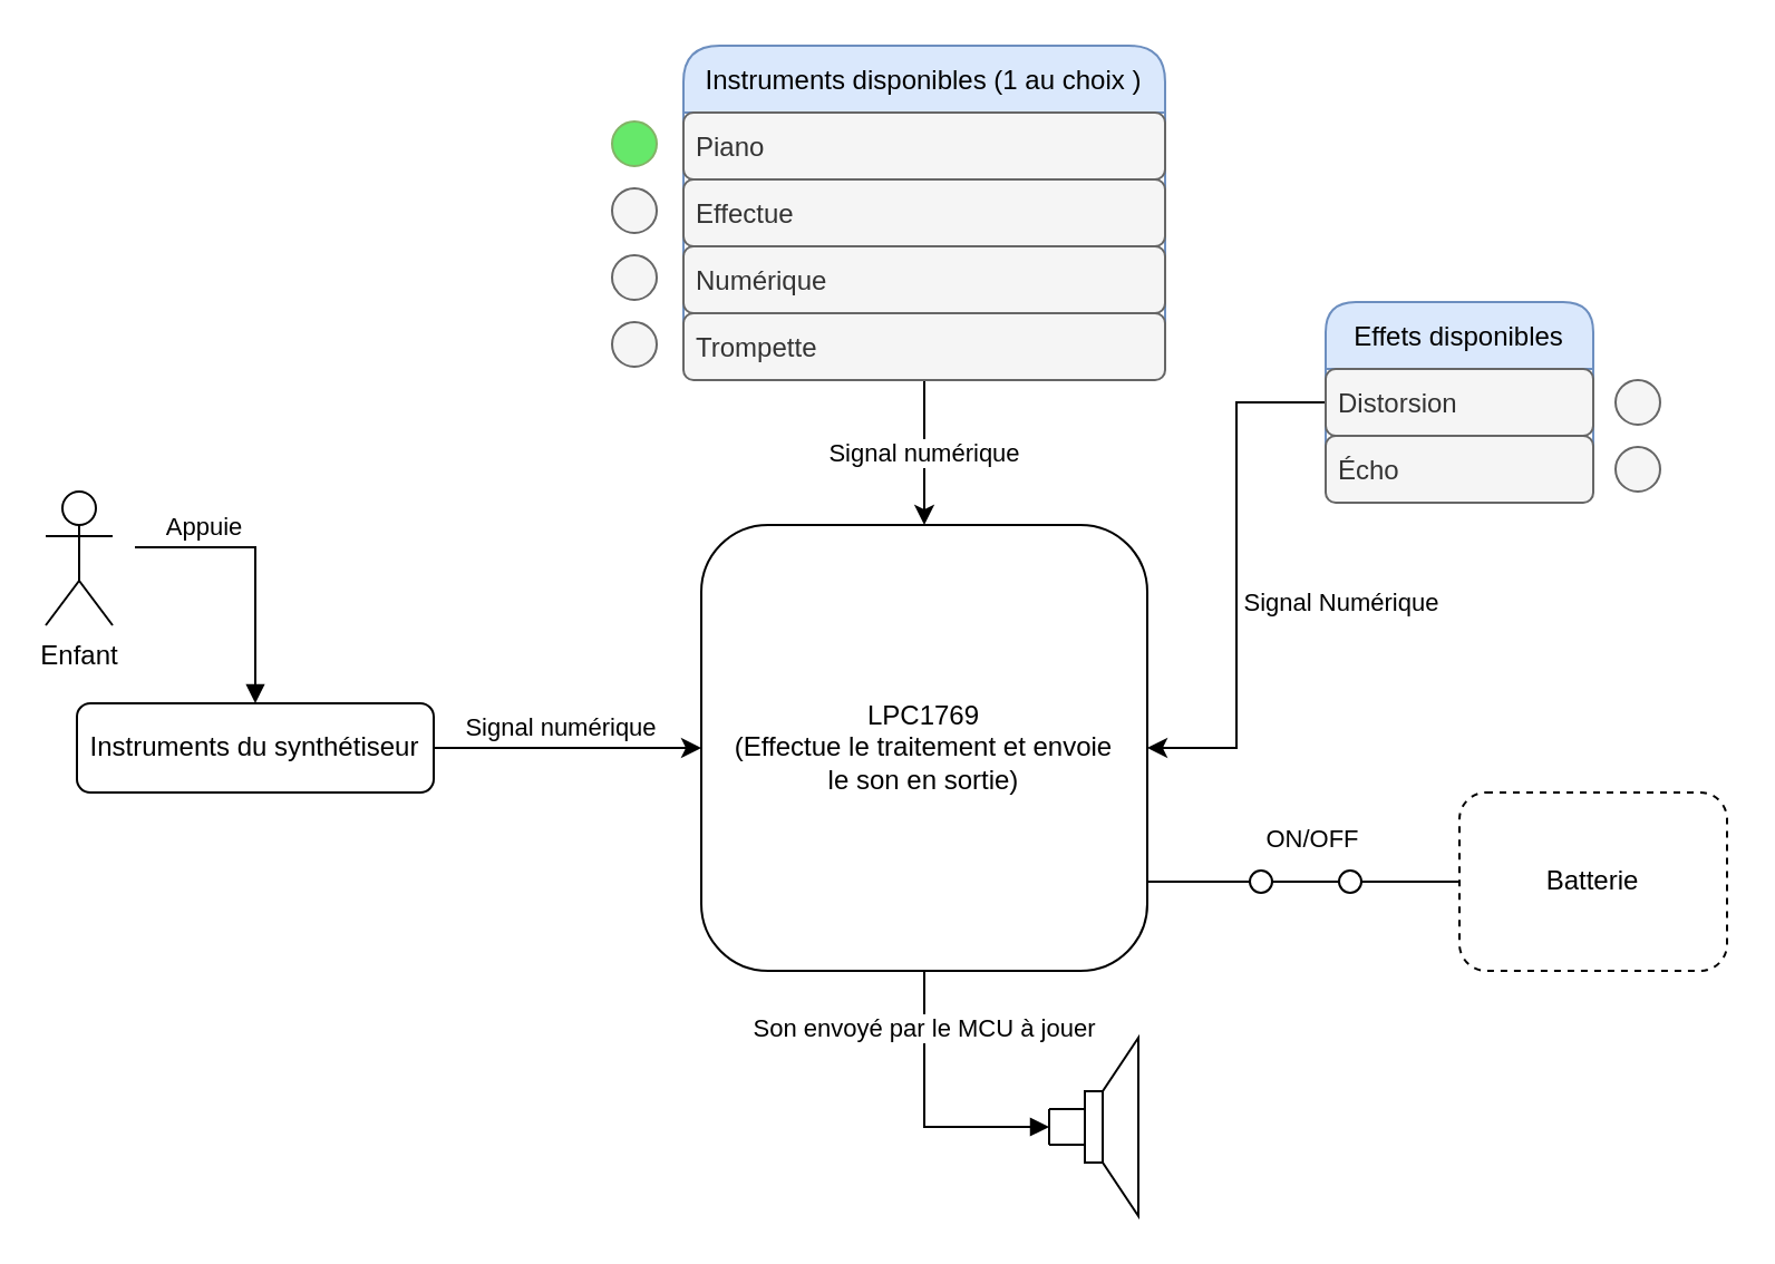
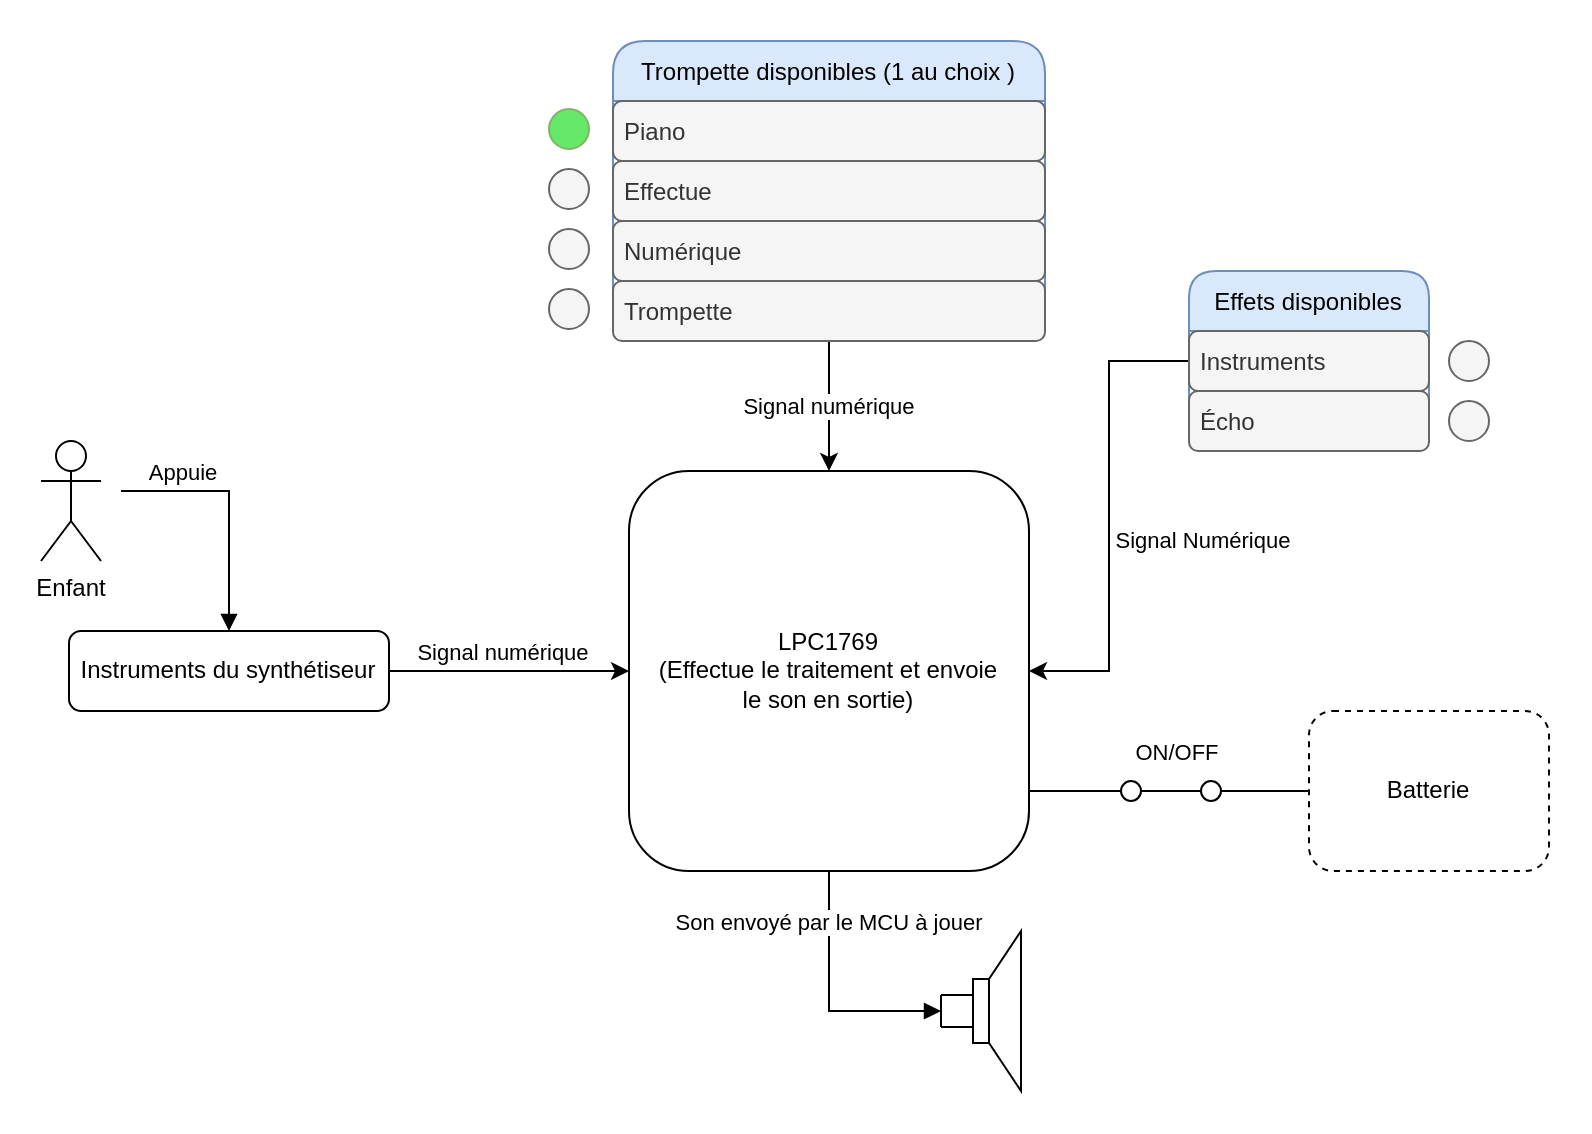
  <mxCell id="0" />
  <mxCell id="1" parent="0" />
  <mxCell id="2" style="edgeStyle=orthogonalEdgeStyle;rounded=0;orthogonalLoop=1;jettySize=auto;html=1;" edge="1" parent="1" source="4" target="7"><mxGeometry relative="1" as="geometry" /></mxCell>
  <mxCell id="3" value="Signal numérique" style="edgeLabel;html=1;align=center;verticalAlign=middle;resizable=0;points=[];" vertex="1" connectable="0" parent="2"><mxGeometry x="-0.18" relative="1" as="geometry"><mxPoint x="7" y="-10" as="offset" /></mxGeometry></mxCell>
  <mxCell id="4" value="Instruments du synthétiseur" style="rounded=1;whiteSpace=wrap;html=1;" vertex="1" parent="1"><mxGeometry x="34" y="315" width="160" height="40" as="geometry" /></mxCell>
  <mxCell id="5" style="edgeStyle=orthogonalEdgeStyle;rounded=0;orthogonalLoop=1;jettySize=auto;html=1;endArrow=block;endFill=1;" edge="1" parent="1" source="7"><mxGeometry relative="1" as="geometry"><mxPoint x="470" y="505" as="targetPoint" /><Array as="points"><mxPoint x="414" y="505" /></Array></mxGeometry></mxCell>
  <mxCell id="6" value="Son envoyé par le MCU à jouer" style="edgeLabel;html=1;align=center;verticalAlign=middle;resizable=0;points=[];" vertex="1" connectable="0" parent="5"><mxGeometry x="-0.598" y="-1" relative="1" as="geometry"><mxPoint as="offset" /></mxGeometry></mxCell>
  <mxCell id="7" value="LPC1769&lt;br&gt;(Effectue le traitement et envoie&lt;br&gt;le son en sortie)" style="rounded=1;whiteSpace=wrap;html=1;align=center;" vertex="1" parent="1"><mxGeometry x="314" y="235" width="200" height="200" as="geometry" /></mxCell>
  <mxCell id="8" value="Signal numérique" style="edgeStyle=orthogonalEdgeStyle;rounded=0;orthogonalLoop=1;jettySize=auto;html=1;entryX=0.5;entryY=0;entryDx=0;entryDy=0;" edge="1" parent="1" source="9" target="7"><mxGeometry x="0.007" relative="1" as="geometry"><mxPoint as="offset" /></mxGeometry></mxCell>
- <mxCell id="9" value="Instruments disponibles (1 au choix )" style="swimlane;fontStyle=0;childLayout=stackLayout;horizontal=1;startSize=30;horizontalStack=0;resizeParent=1;resizeParentMax=0;resizeLast=0;collapsible=1;marginBottom=0;rounded=1;arcSize=18;fillColor=#dae8fc;strokeColor=#6c8ebf;" vertex="1" parent="1"><mxGeometry x="306" y="20" width="216" height="150" as="geometry"><mxRectangle x="364" y="20" width="50" height="30" as="alternateBounds" /></mxGeometry></mxCell>
+ <mxCell id="9" value="Trompette disponibles (1 au choix )" style="swimlane;fontStyle=0;childLayout=stackLayout;horizontal=1;startSize=30;horizontalStack=0;resizeParent=1;resizeParentMax=0;resizeLast=0;collapsible=1;marginBottom=0;rounded=1;arcSize=18;fillColor=#dae8fc;strokeColor=#6c8ebf;" vertex="1" parent="1"><mxGeometry x="306" y="20" width="216" height="150" as="geometry"><mxRectangle x="364" y="20" width="50" height="30" as="alternateBounds" /></mxGeometry></mxCell>
  <mxCell id="10" value="Piano" style="text;strokeColor=#666666;fillColor=#f5f5f5;align=left;verticalAlign=middle;spacingLeft=4;spacingRight=4;overflow=hidden;points=[[0,0.5],[1,0.5]];portConstraint=eastwest;rotatable=0;rounded=1;fontColor=#333333;" vertex="1" parent="9"><mxGeometry y="30" width="216" height="30" as="geometry" /></mxCell>
  <mxCell id="11" value="Effectue" style="text;strokeColor=#666666;fillColor=#f5f5f5;align=left;verticalAlign=middle;spacingLeft=4;spacingRight=4;overflow=hidden;points=[[0,0.5],[1,0.5]];portConstraint=eastwest;rotatable=0;rounded=1;fontColor=#333333;" vertex="1" parent="9"><mxGeometry y="60" width="216" height="30" as="geometry" /></mxCell>
  <mxCell id="12" value="Numérique" style="text;strokeColor=#666666;fillColor=#f5f5f5;align=left;verticalAlign=middle;spacingLeft=4;spacingRight=4;overflow=hidden;points=[[0,0.5],[1,0.5]];portConstraint=eastwest;rotatable=0;rounded=1;fontColor=#333333;" vertex="1" parent="9"><mxGeometry y="90" width="216" height="30" as="geometry" /></mxCell>
  <mxCell id="13" value="Trompette" style="text;strokeColor=#666666;fillColor=#f5f5f5;align=left;verticalAlign=middle;spacingLeft=4;spacingRight=4;overflow=hidden;points=[[0,0.5],[1,0.5]];portConstraint=eastwest;rotatable=0;rounded=1;fontColor=#333333;" vertex="1" parent="9"><mxGeometry y="120" width="216" height="30" as="geometry" /></mxCell>
  <mxCell id="14" value="" style="ellipse;whiteSpace=wrap;html=1;aspect=fixed;rounded=1;fillColor=#66E86A;strokeColor=#82b366;" vertex="1" parent="1"><mxGeometry x="274" y="54" width="20" height="20" as="geometry" /></mxCell>
  <mxCell id="15" value="" style="ellipse;whiteSpace=wrap;html=1;aspect=fixed;rounded=1;fillColor=#f5f5f5;fontColor=#333333;strokeColor=#666666;" vertex="1" parent="1"><mxGeometry x="274" y="84" width="20" height="20" as="geometry" /></mxCell>
  <mxCell id="16" value="" style="ellipse;whiteSpace=wrap;html=1;aspect=fixed;rounded=1;fillColor=#f5f5f5;strokeColor=#666666;fontColor=#333333;" vertex="1" parent="1"><mxGeometry x="274" y="114" width="20" height="20" as="geometry" /></mxCell>
  <mxCell id="17" value="" style="ellipse;whiteSpace=wrap;html=1;aspect=fixed;rounded=1;fillColor=#f5f5f5;strokeColor=#666666;fontColor=#333333;" vertex="1" parent="1"><mxGeometry x="274" y="144" width="20" height="20" as="geometry" /></mxCell>
  <mxCell id="18" style="edgeStyle=orthogonalEdgeStyle;rounded=0;orthogonalLoop=1;jettySize=auto;html=1;entryX=1;entryY=0.5;entryDx=0;entryDy=0;" edge="1" parent="1" source="20" target="7"><mxGeometry relative="1" as="geometry" /></mxCell>
  <mxCell id="19" value="Signal Numérique" style="edgeLabel;html=1;align=center;verticalAlign=middle;resizable=0;points=[];" vertex="1" connectable="0" parent="18"><mxGeometry x="0.094" relative="1" as="geometry"><mxPoint x="46" as="offset" /></mxGeometry></mxCell>
  <mxCell id="20" value="Effets disponibles" style="swimlane;fontStyle=0;childLayout=stackLayout;horizontal=1;startSize=30;horizontalStack=0;resizeParent=1;resizeParentMax=0;resizeLast=0;collapsible=1;marginBottom=0;rounded=1;fillColor=#dae8fc;strokeColor=#6c8ebf;" vertex="1" parent="1"><mxGeometry x="594" y="135" width="120" height="90" as="geometry" /></mxCell>
- <mxCell id="21" value="Distorsion" style="text;strokeColor=#666666;fillColor=#f5f5f5;align=left;verticalAlign=middle;spacingLeft=4;spacingRight=4;overflow=hidden;points=[[0,0.5],[1,0.5]];portConstraint=eastwest;rotatable=0;rounded=1;fontColor=#333333;" vertex="1" parent="20"><mxGeometry y="30" width="120" height="30" as="geometry" /></mxCell>
+ <mxCell id="21" value="Instruments" style="text;strokeColor=#666666;fillColor=#f5f5f5;align=left;verticalAlign=middle;spacingLeft=4;spacingRight=4;overflow=hidden;points=[[0,0.5],[1,0.5]];portConstraint=eastwest;rotatable=0;rounded=1;fontColor=#333333;" vertex="1" parent="20"><mxGeometry y="30" width="120" height="30" as="geometry" /></mxCell>
  <mxCell id="22" value="Écho" style="text;strokeColor=#666666;fillColor=#f5f5f5;align=left;verticalAlign=middle;spacingLeft=4;spacingRight=4;overflow=hidden;points=[[0,0.5],[1,0.5]];portConstraint=eastwest;rotatable=0;rounded=1;fontColor=#333333;" vertex="1" parent="20"><mxGeometry y="60" width="120" height="30" as="geometry" /></mxCell>
  <mxCell id="23" value="" style="ellipse;whiteSpace=wrap;html=1;aspect=fixed;rounded=1;fillColor=#f5f5f5;strokeColor=#666666;fontColor=#333333;" vertex="1" parent="1"><mxGeometry x="724" y="170" width="20" height="20" as="geometry" /></mxCell>
  <mxCell id="24" value="" style="ellipse;whiteSpace=wrap;html=1;aspect=fixed;rounded=1;fillColor=#f5f5f5;strokeColor=#666666;fontColor=#333333;" vertex="1" parent="1"><mxGeometry x="724" y="200" width="20" height="20" as="geometry" /></mxCell>
  <mxCell id="25" style="edgeStyle=orthogonalEdgeStyle;rounded=0;orthogonalLoop=1;jettySize=auto;html=1;entryX=0.998;entryY=0.8;entryDx=0;entryDy=0;entryPerimeter=0;endArrow=none;endFill=0;" edge="1" parent="1" source="27" target="7"><mxGeometry relative="1" as="geometry" /></mxCell>
  <mxCell id="26" value="ON/OFF" style="edgeLabel;html=1;align=center;verticalAlign=middle;resizable=0;points=[];" vertex="1" connectable="0" parent="25"><mxGeometry x="-0.048" relative="1" as="geometry"><mxPoint y="-20" as="offset" /></mxGeometry></mxCell>
  <mxCell id="27" value="Batterie" style="rounded=1;whiteSpace=wrap;html=1;dashed=1;" vertex="1" parent="1"><mxGeometry x="654" y="355" width="120" height="80" as="geometry" /></mxCell>
  <mxCell id="28" value="" style="ellipse;whiteSpace=wrap;html=1;aspect=fixed;rounded=1;shadow=0;sketch=0;" vertex="1" parent="1"><mxGeometry x="560" y="390" width="10" height="10" as="geometry" /></mxCell>
  <mxCell id="29" value="" style="ellipse;whiteSpace=wrap;html=1;aspect=fixed;rounded=1;shadow=0;sketch=0;" vertex="1" parent="1"><mxGeometry x="600" y="390" width="10" height="10" as="geometry" /></mxCell>
  <mxCell id="30" style="edgeStyle=orthogonalEdgeStyle;rounded=0;orthogonalLoop=1;jettySize=auto;html=1;entryX=0.5;entryY=0;entryDx=0;entryDy=0;endArrow=block;endFill=1;" edge="1" parent="1"><mxGeometry relative="1" as="geometry"><mxPoint x="60" y="245" as="sourcePoint" /><mxPoint x="114" y="315" as="targetPoint" /><Array as="points"><mxPoint x="114" y="245" /></Array></mxGeometry></mxCell>
  <mxCell id="31" value="Appuie" style="edgeLabel;html=1;align=center;verticalAlign=middle;resizable=0;points=[];" vertex="1" connectable="0" parent="30"><mxGeometry x="-0.413" relative="1" as="geometry"><mxPoint x="-6" y="-10" as="offset" /></mxGeometry></mxCell>
  <mxCell id="32" value="Enfant" style="shape=umlActor;verticalLabelPosition=bottom;verticalAlign=top;html=1;outlineConnect=0;rounded=1;shadow=0;sketch=0;" vertex="1" parent="1"><mxGeometry x="20" y="220" width="30" height="60" as="geometry" /></mxCell>
  <mxCell id="33" value="" style="pointerEvents=1;verticalLabelPosition=bottom;shadow=0;dashed=0;align=center;html=1;verticalAlign=top;shape=mxgraph.electrical.electro-mechanical.loudspeaker;rounded=1;sketch=0;rotation=0;" vertex="1" parent="1"><mxGeometry x="470" y="465" width="40" height="80" as="geometry" /></mxCell>
  <mxCell id="34" value="" style="endArrow=none;html=1;rounded=0;entryX=0;entryY=0.4;entryDx=0;entryDy=0;entryPerimeter=0;exitX=0;exitY=0.6;exitDx=0;exitDy=0;exitPerimeter=0;" edge="1" parent="1" source="33" target="33"><mxGeometry width="50" height="50" relative="1" as="geometry"><mxPoint x="420" y="535" as="sourcePoint" /><mxPoint x="470" y="485" as="targetPoint" /></mxGeometry></mxCell>
